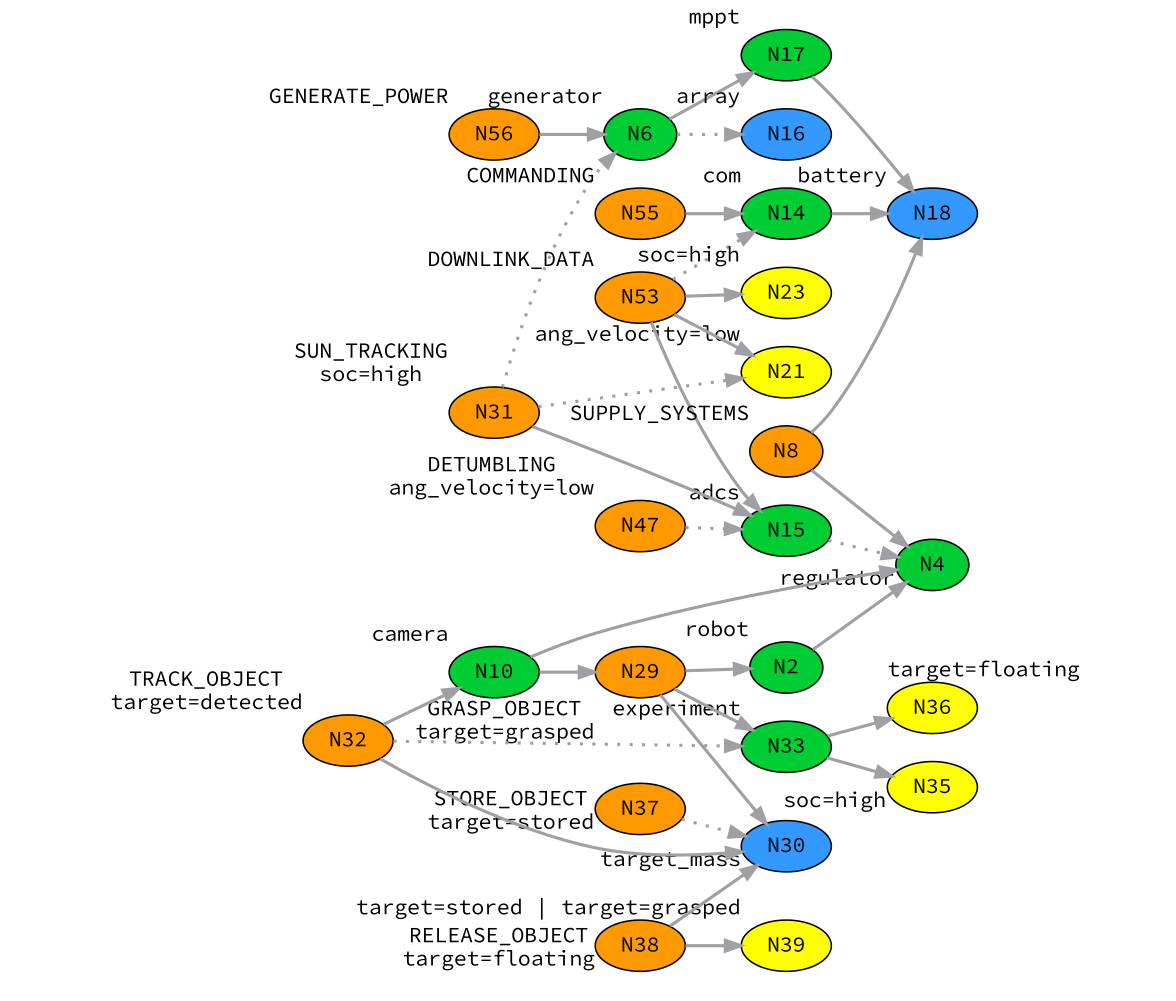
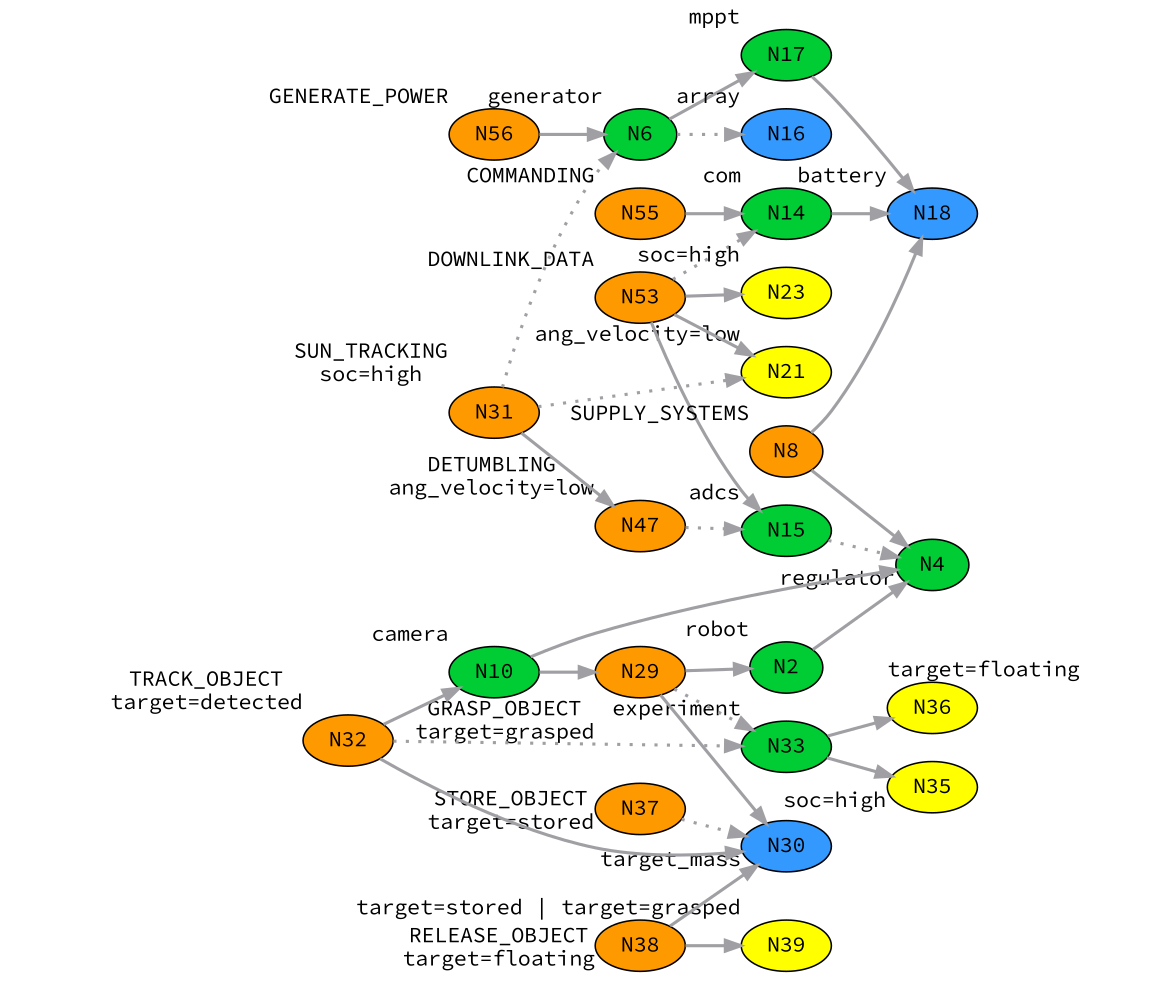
  digraph {
    bgcolor="#ffffff"
    fontname="Source Code Pro"
    rankdir=LR
    node [color="#000000" fillcolor="#ff9900" fontname="Source Code Pro" penwidth=1 shape=ellipse style=filled xlabel="soc=high"]
    edge [color="#a0a0a4" fontname="Source Code Pro" penwidth=2 style=bold weight=2]
    N53 [height=0.152778 width=0.152778 xlabel=DOWNLINK_DATA]
    N21 [fillcolor="#ffff00" height=0.152778 width=0.152778 xlabel="ang_velocity=low"]
    N14 [fillcolor="#00cc33" height=0.152778 width=0.152778 xlabel=com]
    N15 [fillcolor="#00cc33" height=0.152778 width=0.152778 xlabel=adcs]
    N23 [fillcolor="#ffff00" height=0.152778 width=0.152778]
    N18 [fillcolor="#3399ff" height=0.152778 width=0.152778 xlabel=battery]
    N4 [fillcolor="#00cc33" height=0.152778 width=0.152778 xlabel=regulator]
    N47 [height=0.152778 width=0.152778 xlabel="DETUMBLING\nang_velocity=low"]
    N10 [fillcolor="#00cc33" height=0.152778 width=0.152778 xlabel=camera]
    N29 [height=0.152778 width=0.152778 xlabel="GRASP_OBJECT\ntarget=grasped"]
    N33 [fillcolor="#00cc33" height=0.152778 width=0.152778 xlabel=experiment]
    N36 [fillcolor="#ffff00" height=0.152778 width=0.152778 xlabel="target=floating"]
    N35 [fillcolor="#ffff00" height=0.152778 width=0.152778]
    N30 [fillcolor="#3399ff" height=0.152778 width=0.152778 xlabel=target_mass]
    N37 [height=0.152778 width=0.152778 xlabel="STORE_OBJECT\ntarget=stored"]
    N32 [height=0.152778 width=0.152778 xlabel="TRACK_OBJECT\ntarget=detected"]
    N31 [height=0.152778 width=0.152778 xlabel="SUN_TRACKING\nsoc=high"]
    N6 [fillcolor="#00cc33" height=0.152778 width=0.152778 xlabel=generator]
    N17 [fillcolor="#00cc33" height=0.152778 width=0.152778 xlabel=mppt]
    N16 [fillcolor="#3399ff" height=0.152778 width=0.152778 xlabel=array]
    N8 [height=0.152778 width=0.152778 xlabel=SUPPLY_SYSTEMS]
    N2 [fillcolor="#00cc33" height=0.152778 width=0.152778 xlabel=robot]
    N39 [fillcolor="#ffff00" height=0.152778 width=0.152778 xlabel="target=stored | target=grasped"]
    N55 [height=0.152778 width=0.152778 xlabel=COMMANDING]
    N56 [height=0.152778 width=0.152778 xlabel=GENERATE_POWER]
    N38 [height=0.152778 width=0.152778 xlabel="RELEASE_OBJECT\ntarget=floating"]
    N53 -> N21 [style=solid]
    N53 -> N14 [style=dotted]
    N53 -> N15
    N53 -> N23
    N14 -> N18
    N15 -> N4 [style=dotted]
    N47 -> N15 [style=dotted]
    N10 -> N4 [style=solid]
    N10 -> N29 [style=solid]
-   N29 -> N33 [style=solid]
+   N29 -> N33 [style=dotted]
    N29 -> N30
    N29 -> N2 [style=solid]
    N33 -> N36
    N33 -> N35 [style=solid]
    N37 -> N30 [style=dotted]
    N32 -> N10
    N32 -> N33 [style=dotted]
    N32 -> N30
    N31 -> N21 [style=dotted]
-   N31 -> N15 [style=solid]
+   N31 -> N47 [style=solid]
    N31 -> N6 [style=dotted]
    N6 -> N17
    N6 -> N16 [style=dotted]
    N17 -> N18
    N8 -> N18
    N8 -> N4
    N2 -> N4 [style=solid]
    N55 -> N14 [style=solid]
    N56 -> N6
    N38 -> N30
    N38 -> N39
  }
